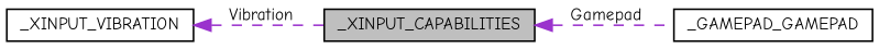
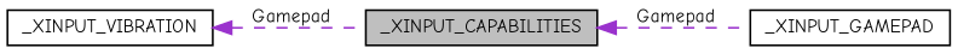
  digraph {
    fontname="Comic Neue"
    rankdir=LR
    node [color=black fillcolor=white fontname="Comic Neue" fontsize=10 shape=record style=filled]
    edge [color=darkorchid3 dir=back fontname="Comic Neue" fontsize=10 labelfontname=Helvetica labelfontsize=10 style=dashed]
    n1 [fillcolor=grey75 fontcolor=black height=0.2 label=_XINPUT_CAPABILITIES width=0.4]
-   n2 [height=0.2 label=_GAMEPAD_GAMEPAD width=0.4]
+   n2 [height=0.2 label=_XINPUT_GAMEPAD width=0.4]
    n3 [height=0.2 label=_XINPUT_VIBRATION width=0.4]
    n1 -> n2 [label=" Gamepad"]
-   n3 -> n1 [label=" Vibration"]
+   n3 -> n1 [label=" Gamepad"]
  }
